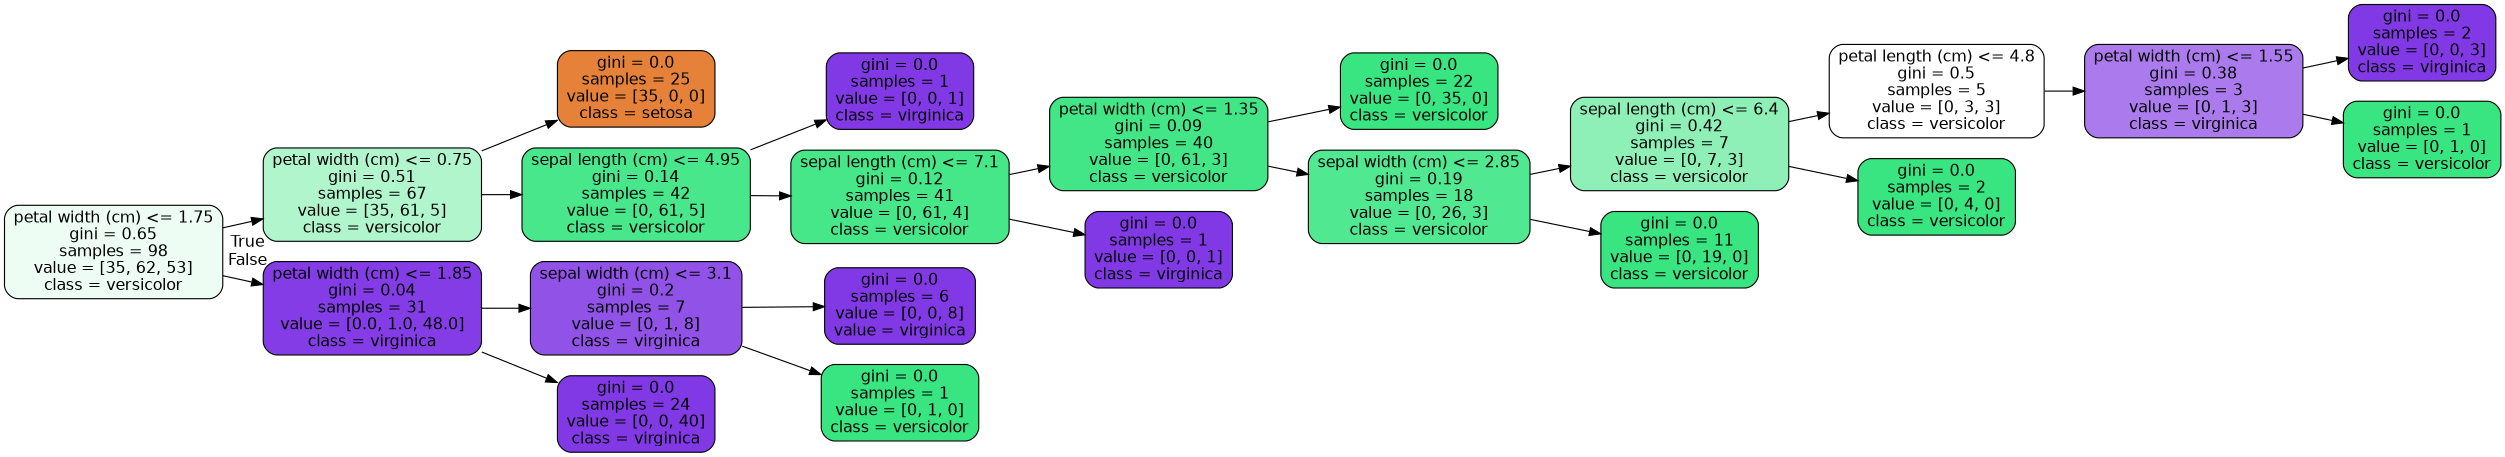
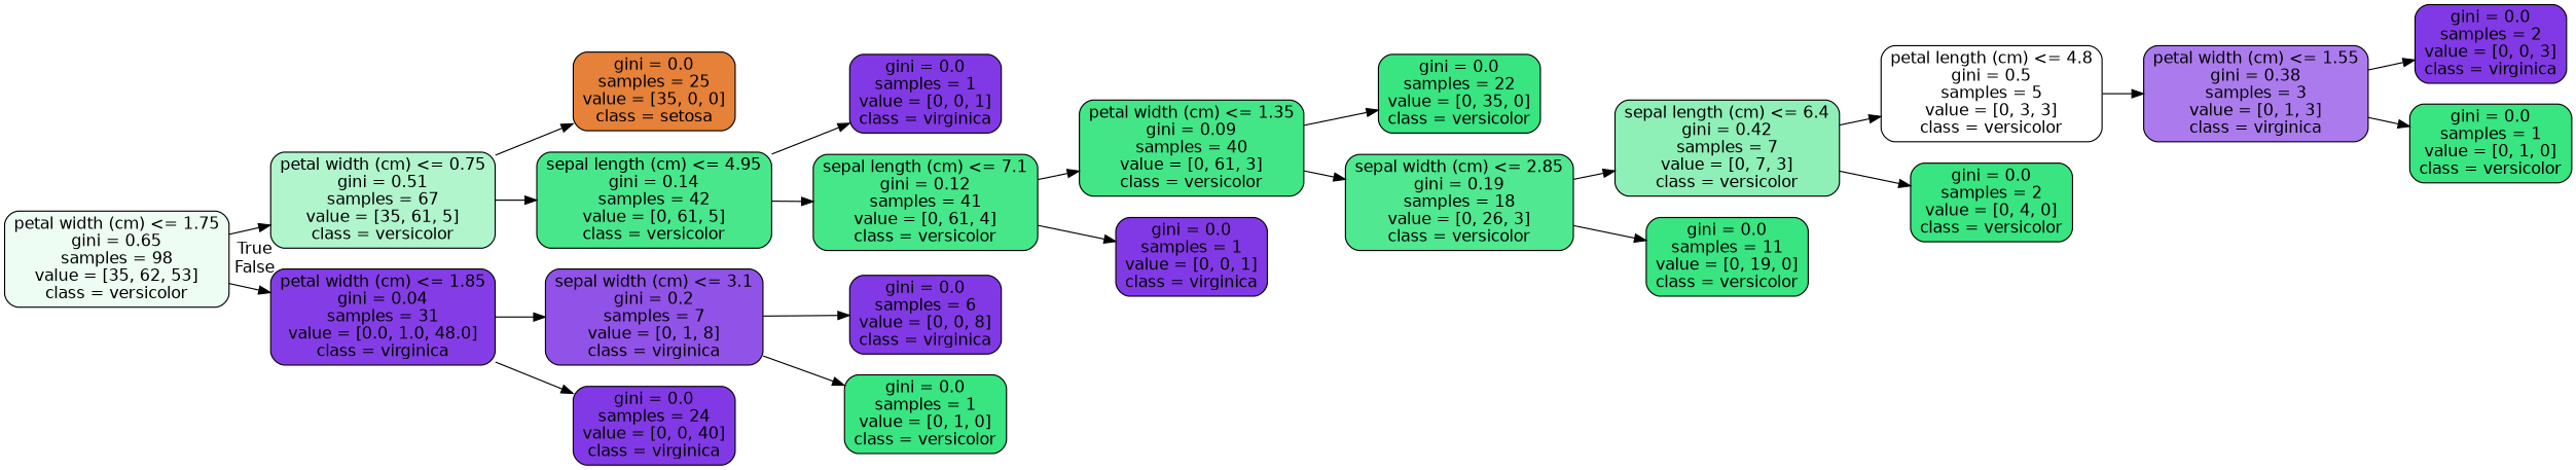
  digraph {
    rankdir=LR
    node [color=black fillcolor="#8139e5" fontname=helvetica shape=box style="filled, rounded"]
    edge [fontname=helvetica]
    n1 [fillcolor="#edfdf3" label="petal width (cm) <= 1.75\ngini = 0.65\nsamples = 98\nvalue = [35, 62, 53]\nclass = versicolor"]
    n2 [fillcolor="#b1f5cd" label="petal width (cm) <= 0.75\ngini = 0.51\nsamples = 67\nvalue = [35, 61, 5]\nclass = versicolor"]
    n3 [fillcolor="#843de6" label="petal width (cm) <= 1.85\ngini = 0.04\nsamples = 31\nvalue = [0.0, 1.0, 48.0]\nclass = virginica"]
    n4 [fillcolor="#e58139" label="gini = 0.0\nsamples = 25\nvalue = [35, 0, 0]\nclass = setosa"]
    n5 [fillcolor="#49e78b" label="sepal length (cm) <= 4.95\ngini = 0.14\nsamples = 42\nvalue = [0, 61, 5]\nclass = versicolor"]
    n6 [fillcolor="#9152e8" label="sepal width (cm) <= 3.1\ngini = 0.2\nsamples = 7\nvalue = [0, 1, 8]\nclass = virginica"]
    n7 [label="gini = 0.0\nsamples = 24\nvalue = [0, 0, 40]\nclass = virginica"]
    n8 [label="gini = 0.0\nsamples = 1\nvalue = [0, 0, 1]\nclass = virginica"]
    n9 [fillcolor="#46e789" label="sepal length (cm) <= 7.1\ngini = 0.12\nsamples = 41\nvalue = [0, 61, 4]\nclass = versicolor"]
    n10 [fillcolor="#43e687" label="petal width (cm) <= 1.35\ngini = 0.09\nsamples = 40\nvalue = [0, 61, 3]\nclass = versicolor"]
    n11 [label="gini = 0.0\nsamples = 1\nvalue = [0, 0, 1]\nclass = virginica"]
    n12 [fillcolor="#39e581" label="gini = 0.0\nsamples = 22\nvalue = [0, 35, 0]\nclass = versicolor"]
    n13 [fillcolor="#50e890" label="sepal width (cm) <= 2.85\ngini = 0.19\nsamples = 18\nvalue = [0, 26, 3]\nclass = versicolor"]
    n14 [fillcolor="#8ef0b7" label="sepal length (cm) <= 6.4\ngini = 0.42\nsamples = 7\nvalue = [0, 7, 3]\nclass = versicolor"]
    n15 [fillcolor="#39e581" label="gini = 0.0\nsamples = 11\nvalue = [0, 19, 0]\nclass = versicolor"]
    n16 [fillcolor="#ffffff" label="petal length (cm) <= 4.8\ngini = 0.5\nsamples = 5\nvalue = [0, 3, 3]\nclass = versicolor"]
    n17 [fillcolor="#39e581" label="gini = 0.0\nsamples = 2\nvalue = [0, 4, 0]\nclass = versicolor"]
    n18 [fillcolor="#ab7bee" label="petal width (cm) <= 1.55\ngini = 0.38\nsamples = 3\nvalue = [0, 1, 3]\nclass = virginica"]
    n19 [label="gini = 0.0\nsamples = 2\nvalue = [0, 0, 3]\nclass = virginica"]
    n20 [fillcolor="#39e581" label="gini = 0.0\nsamples = 1\nvalue = [0, 1, 0]\nclass = versicolor"]
-   n21 [label="gini = 0.0\nsamples = 6\nvalue = [0, 0, 8]\nvalue = virginica"]
+   n21 [label="gini = 0.0\nsamples = 6\nvalue = [0, 0, 8]\nclass = virginica"]
    n22 [fillcolor="#39e581" label="gini = 0.0\nsamples = 1\nvalue = [0, 1, 0]\nclass = versicolor"]
    n1 -> n2 [headlabel=True labelangle=45 labeldistance=2.5]
    n1 -> n3 [headlabel=False labelangle=-45 labeldistance=2.5]
    n2 -> n4
    n2 -> n5
    n3 -> n6
    n3 -> n7
    n5 -> n8
    n5 -> n9
    n6 -> n21
    n6 -> n22
    n9 -> n10
    n9 -> n11
    n10 -> n12
    n10 -> n13
    n13 -> n14
    n13 -> n15
    n14 -> n16
    n14 -> n17
    n16 -> n18
    n18 -> n19
    n18 -> n20
  }
